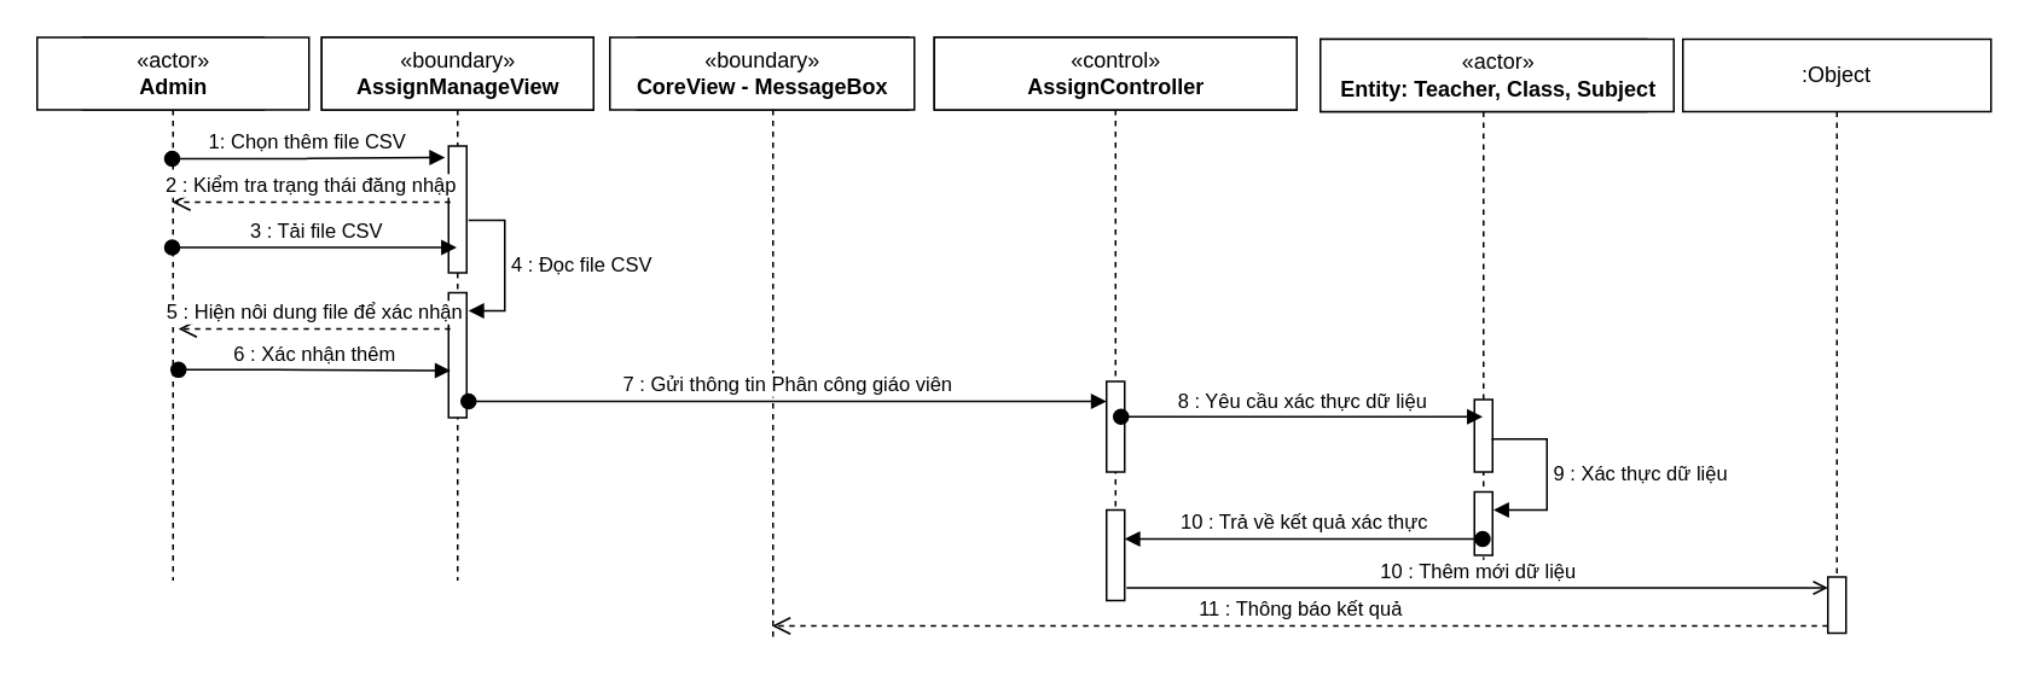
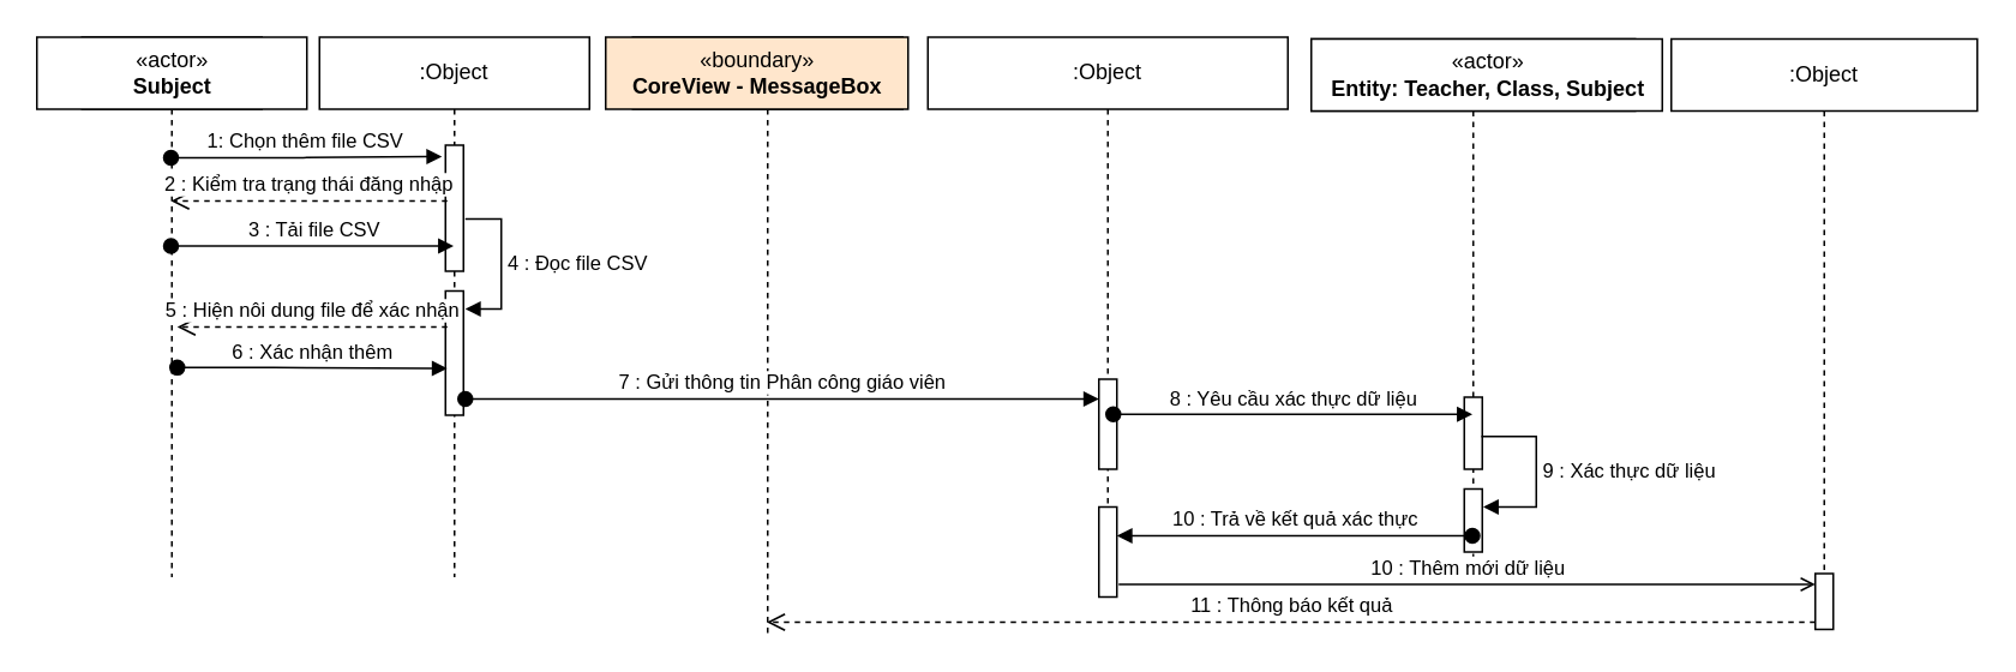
  <mxCell id="0" />
  <mxCell id="1" parent="0" />
  <mxCell id="2" value=":Object" style="shape=umlLifeline;perimeter=lifelinePerimeter;whiteSpace=wrap;html=1;container=1;collapsible=0;recursiveResize=0;outlineConnect=0;" parent="1" vertex="1"><mxGeometry x="45" y="20" width="100" height="300" as="geometry" /></mxCell>
- <mxCell id="3" value="«actor»&lt;br&gt;&lt;b&gt;Admin&lt;/b&gt;" style="html=1;" parent="1" vertex="1"><mxGeometry x="20" y="20" width="150" height="40" as="geometry" /></mxCell>
+ <mxCell id="3" value="«actor»&lt;br&gt;&lt;b&gt;Subject&lt;/b&gt;" style="html=1;" parent="1" vertex="1"><mxGeometry x="20" y="20" width="150" height="40" as="geometry" /></mxCell>
  <mxCell id="4" value=":Object" style="shape=umlLifeline;perimeter=lifelinePerimeter;whiteSpace=wrap;html=1;container=1;collapsible=0;recursiveResize=0;outlineConnect=0;" parent="1" vertex="1"><mxGeometry x="177" y="20" width="150" height="300" as="geometry" /></mxCell>
- <mxCell id="5" value="«boundary»&lt;br&gt;&lt;b&gt;AssignManageView&lt;/b&gt;" style="html=1;" parent="4" vertex="1"><mxGeometry width="150" height="40" as="geometry" /></mxCell>
  <mxCell id="6" value="" style="html=1;points=[];perimeter=orthogonalPerimeter;" parent="4" vertex="1"><mxGeometry x="70" y="60" width="10" height="70" as="geometry" /></mxCell>
  <mxCell id="7" value="" style="html=1;points=[];perimeter=orthogonalPerimeter;" parent="4" vertex="1"><mxGeometry x="70" y="141" width="10" height="69" as="geometry" /></mxCell>
  <mxCell id="8" value=":Object" style="shape=umlLifeline;perimeter=lifelinePerimeter;whiteSpace=wrap;html=1;container=1;collapsible=0;recursiveResize=0;outlineConnect=0;" parent="1" vertex="1"><mxGeometry x="351" y="20" width="150" height="331" as="geometry" /></mxCell>
- <mxCell id="9" value="«boundary»&lt;br&gt;&lt;b&gt;CoreView - MessageBox&lt;/b&gt;" style="html=1;" parent="8" vertex="1"><mxGeometry x="-15" width="168" height="40" as="geometry" /></mxCell>
+ <mxCell id="9" value="«boundary»&lt;br&gt;&lt;b&gt;CoreView - MessageBox&lt;/b&gt;" style="html=1;fillColor=#ffe6cc;" parent="8" vertex="1"><mxGeometry x="-15" width="168" height="40" as="geometry" /></mxCell>
  <mxCell id="10" value=":Object" style="shape=umlLifeline;perimeter=lifelinePerimeter;whiteSpace=wrap;html=1;container=1;collapsible=0;recursiveResize=0;outlineConnect=0;" parent="1" vertex="1"><mxGeometry x="515" y="20" width="200" height="281" as="geometry" /></mxCell>
- <mxCell id="11" value="«control»&lt;br&gt;&lt;b&gt;AssignController&lt;/b&gt;" style="html=1;" parent="10" vertex="1"><mxGeometry width="200" height="40" as="geometry" /></mxCell>
  <mxCell id="12" value="" style="html=1;points=[];perimeter=orthogonalPerimeter;" parent="10" vertex="1"><mxGeometry x="95" y="190" width="10" height="50" as="geometry" /></mxCell>
  <mxCell id="13" value=":Object" style="shape=umlLifeline;perimeter=lifelinePerimeter;whiteSpace=wrap;html=1;container=1;collapsible=0;recursiveResize=0;outlineConnect=0;" parent="1" vertex="1"><mxGeometry x="728" y="21" width="180" height="290" as="geometry" /></mxCell>
  <mxCell id="14" value="«actor»&lt;br&gt;&lt;b&gt;Entity: Teacher, Class, Subject&lt;/b&gt;" style="html=1;" parent="13" vertex="1"><mxGeometry width="195" height="40" as="geometry" /></mxCell>
  <mxCell id="15" value="" style="html=1;points=[];perimeter=orthogonalPerimeter;" parent="13" vertex="1"><mxGeometry x="85" y="199" width="10" height="40" as="geometry" /></mxCell>
  <mxCell id="16" value="1: Chọn thêm file CSV" style="html=1;verticalAlign=bottom;startArrow=oval;startFill=1;endArrow=block;startSize=8;entryX=-0.2;entryY=0.09;entryDx=0;entryDy=0;entryPerimeter=0;" parent="1" target="6" edge="1"><mxGeometry width="60" relative="1" as="geometry"><mxPoint x="94.5" y="87" as="sourcePoint" /><mxPoint x="263.5" y="87" as="targetPoint" /><Array as="points"><mxPoint x="158" y="87" /></Array></mxGeometry></mxCell>
  <mxCell id="17" value="7 : Gửi thông tin Phân công giáo viên" style="html=1;verticalAlign=bottom;startArrow=oval;startFill=1;endArrow=block;startSize=8;" parent="1" target="12" edge="1"><mxGeometry width="60" relative="1" as="geometry"><mxPoint x="258" y="221" as="sourcePoint" /><mxPoint x="656.75" y="221" as="targetPoint" /></mxGeometry></mxCell>
  <mxCell id="18" value="8 : Yêu cầu xác thực dữ liệu" style="html=1;verticalAlign=bottom;startArrow=oval;startFill=1;endArrow=block;startSize=8;exitX=0.8;exitY=0.39;exitDx=0;exitDy=0;exitPerimeter=0;" parent="1" source="12" target="13" edge="1"><mxGeometry width="60" relative="1" as="geometry"><mxPoint x="558" y="201" as="sourcePoint" /><mxPoint x="618" y="201" as="targetPoint" /></mxGeometry></mxCell>
  <mxCell id="19" value="" style="html=1;points=[];perimeter=orthogonalPerimeter;" parent="1" vertex="1"><mxGeometry x="813" y="271" width="10" height="35" as="geometry" /></mxCell>
  <mxCell id="20" value="9 : Xác thực dữ liệu" style="edgeStyle=orthogonalEdgeStyle;html=1;align=left;spacingLeft=2;endArrow=block;rounded=0;exitX=0.95;exitY=0.547;exitDx=0;exitDy=0;exitPerimeter=0;entryX=1.051;entryY=0.286;entryDx=0;entryDy=0;entryPerimeter=0;" parent="1" source="15" edge="1" target="19"><mxGeometry relative="1" as="geometry"><mxPoint x="865" y="240" as="sourcePoint" /><Array as="points"><mxPoint x="853" y="242" /><mxPoint x="853" y="281" /></Array><mxPoint x="825" y="290" as="targetPoint" /></mxGeometry></mxCell>
  <mxCell id="21" value="2 : Kiểm tra trạng thái đăng nhập" style="html=1;verticalAlign=bottom;endArrow=open;dashed=1;endSize=8;" parent="1" target="2" edge="1"><mxGeometry relative="1" as="geometry"><mxPoint x="248" y="111" as="sourcePoint" /><mxPoint x="358" y="211" as="targetPoint" /><Array as="points"><mxPoint x="208" y="111" /></Array></mxGeometry></mxCell>
  <mxCell id="22" value="3 : Tải file CSV" style="html=1;verticalAlign=bottom;startArrow=oval;startFill=1;endArrow=block;startSize=8;" parent="1" target="4" edge="1"><mxGeometry width="60" relative="1" as="geometry"><mxPoint x="94.5" y="136" as="sourcePoint" /><mxPoint x="263.5" y="136" as="targetPoint" /><Array as="points"><mxPoint x="158" y="136" /></Array></mxGeometry></mxCell>
  <mxCell id="23" value="4 : Đọc file CSV&amp;nbsp;" style="edgeStyle=orthogonalEdgeStyle;html=1;align=left;spacingLeft=2;endArrow=block;rounded=0;exitX=1;exitY=0.5;exitDx=0;exitDy=0;exitPerimeter=0;" parent="1" edge="1"><mxGeometry relative="1" as="geometry"><mxPoint x="258" y="121" as="sourcePoint" /><Array as="points"><mxPoint x="278" y="121" /><mxPoint x="278" y="171" /><mxPoint x="258" y="171" /></Array><mxPoint x="258" y="171" as="targetPoint" /></mxGeometry></mxCell>
  <mxCell id="24" value="5 : Hiện nôi dung file để xác nhận" style="html=1;verticalAlign=bottom;endArrow=open;dashed=1;endSize=8;" parent="1" edge="1"><mxGeometry relative="1" as="geometry"><mxPoint x="248" y="181" as="sourcePoint" /><mxPoint x="97.997" y="181" as="targetPoint" /><Array as="points"><mxPoint x="211.33" y="181" /></Array></mxGeometry></mxCell>
  <mxCell id="25" value="6 : Xác nhận thêm" style="html=1;verticalAlign=bottom;startArrow=oval;startFill=1;endArrow=block;startSize=8;" parent="1" edge="1"><mxGeometry width="60" relative="1" as="geometry"><mxPoint x="98" y="203.58" as="sourcePoint" /><mxPoint x="248" y="204" as="targetPoint" /><Array as="points"><mxPoint x="161.5" y="203.58" /></Array></mxGeometry></mxCell>
  <mxCell id="26" value="10 : Thêm mới dữ liệu" style="html=1;verticalAlign=bottom;endArrow=open;" parent="1" edge="1"><mxGeometry relative="1" as="geometry"><mxPoint x="621" y="324" as="sourcePoint" /><mxPoint x="1008" y="324" as="targetPoint" /><Array as="points" /></mxGeometry></mxCell>
  <mxCell id="27" value="11 : Thông báo kết quả" style="html=1;verticalAlign=bottom;endArrow=open;dashed=1;endSize=8;" parent="1" edge="1" target="8"><mxGeometry relative="1" as="geometry"><mxPoint x="1008" y="345" as="sourcePoint" /><mxPoint x="437.5" y="345" as="targetPoint" /></mxGeometry></mxCell>
  <mxCell id="28" value=":Object" style="shape=umlLifeline;perimeter=lifelinePerimeter;whiteSpace=wrap;html=1;container=1;collapsible=0;recursiveResize=0;outlineConnect=0;" parent="1" vertex="1"><mxGeometry x="928" y="21" width="170" height="320" as="geometry" /></mxCell>
  <mxCell id="29" value="" style="html=1;points=[];perimeter=orthogonalPerimeter;" parent="1" vertex="1"><mxGeometry x="1008" y="318" width="10" height="31" as="geometry" /></mxCell>
  <mxCell id="30" value="" style="html=1;points=[];perimeter=orthogonalPerimeter;" vertex="1" parent="1"><mxGeometry x="610" y="281" width="10" height="50" as="geometry" /></mxCell>
  <mxCell id="31" value="10 : Trả về kết quả xác thực" style="html=1;verticalAlign=bottom;startArrow=oval;startFill=1;endArrow=block;startSize=8;" edge="1" parent="1"><mxGeometry width="60" relative="1" as="geometry"><mxPoint x="817.5" y="297" as="sourcePoint" /><mxPoint x="620" y="297" as="targetPoint" /></mxGeometry></mxCell>
